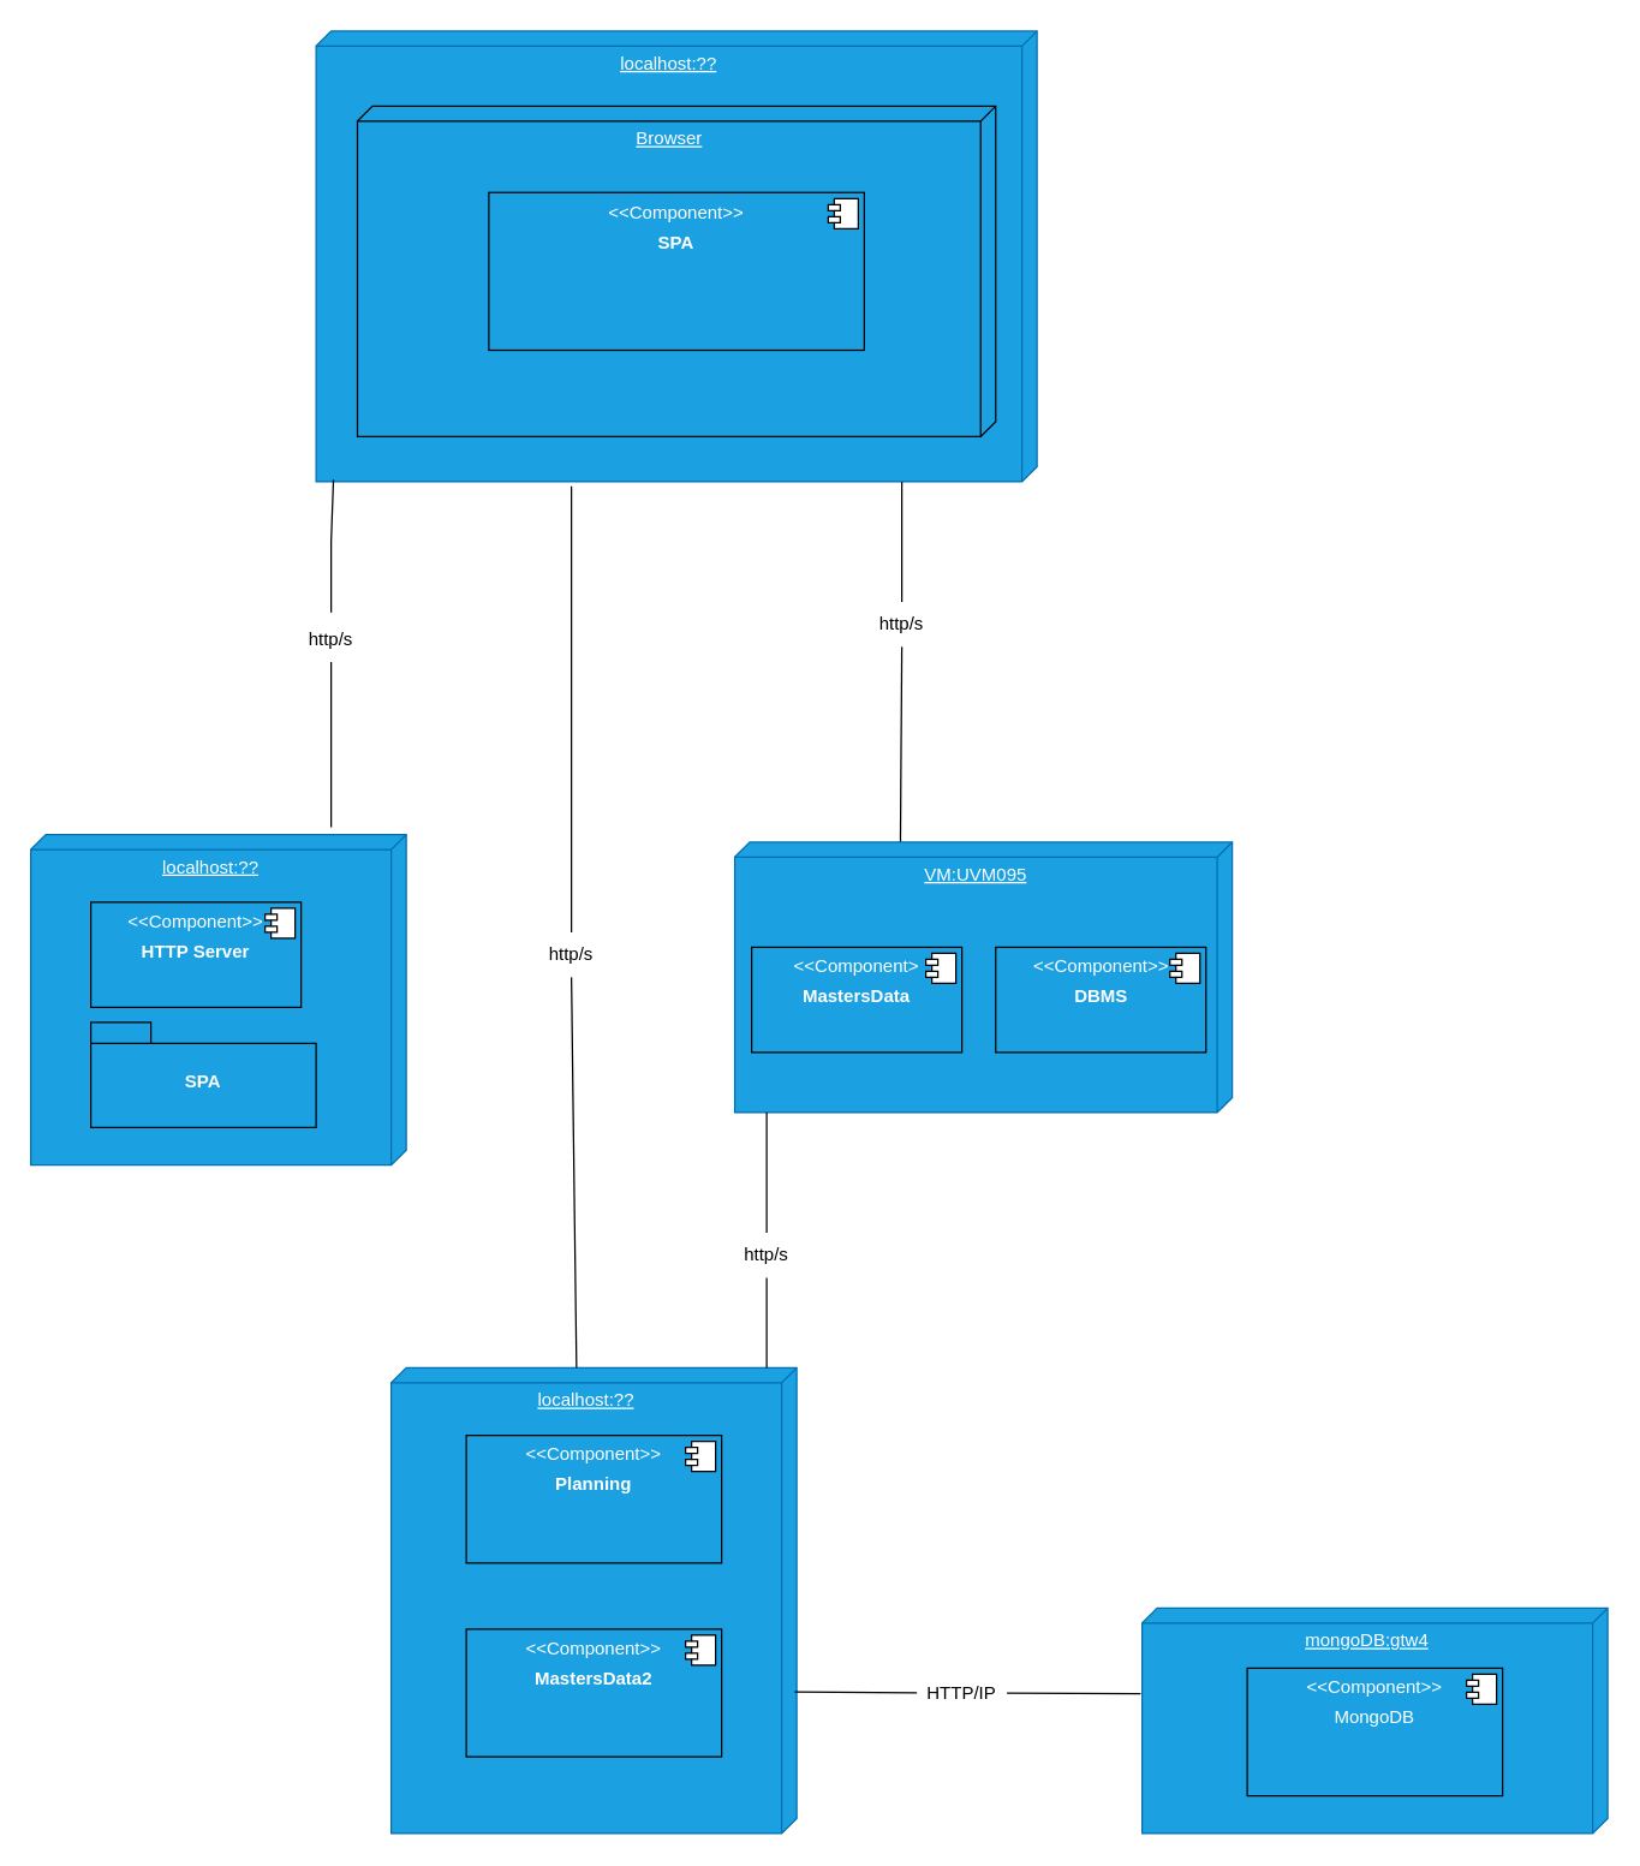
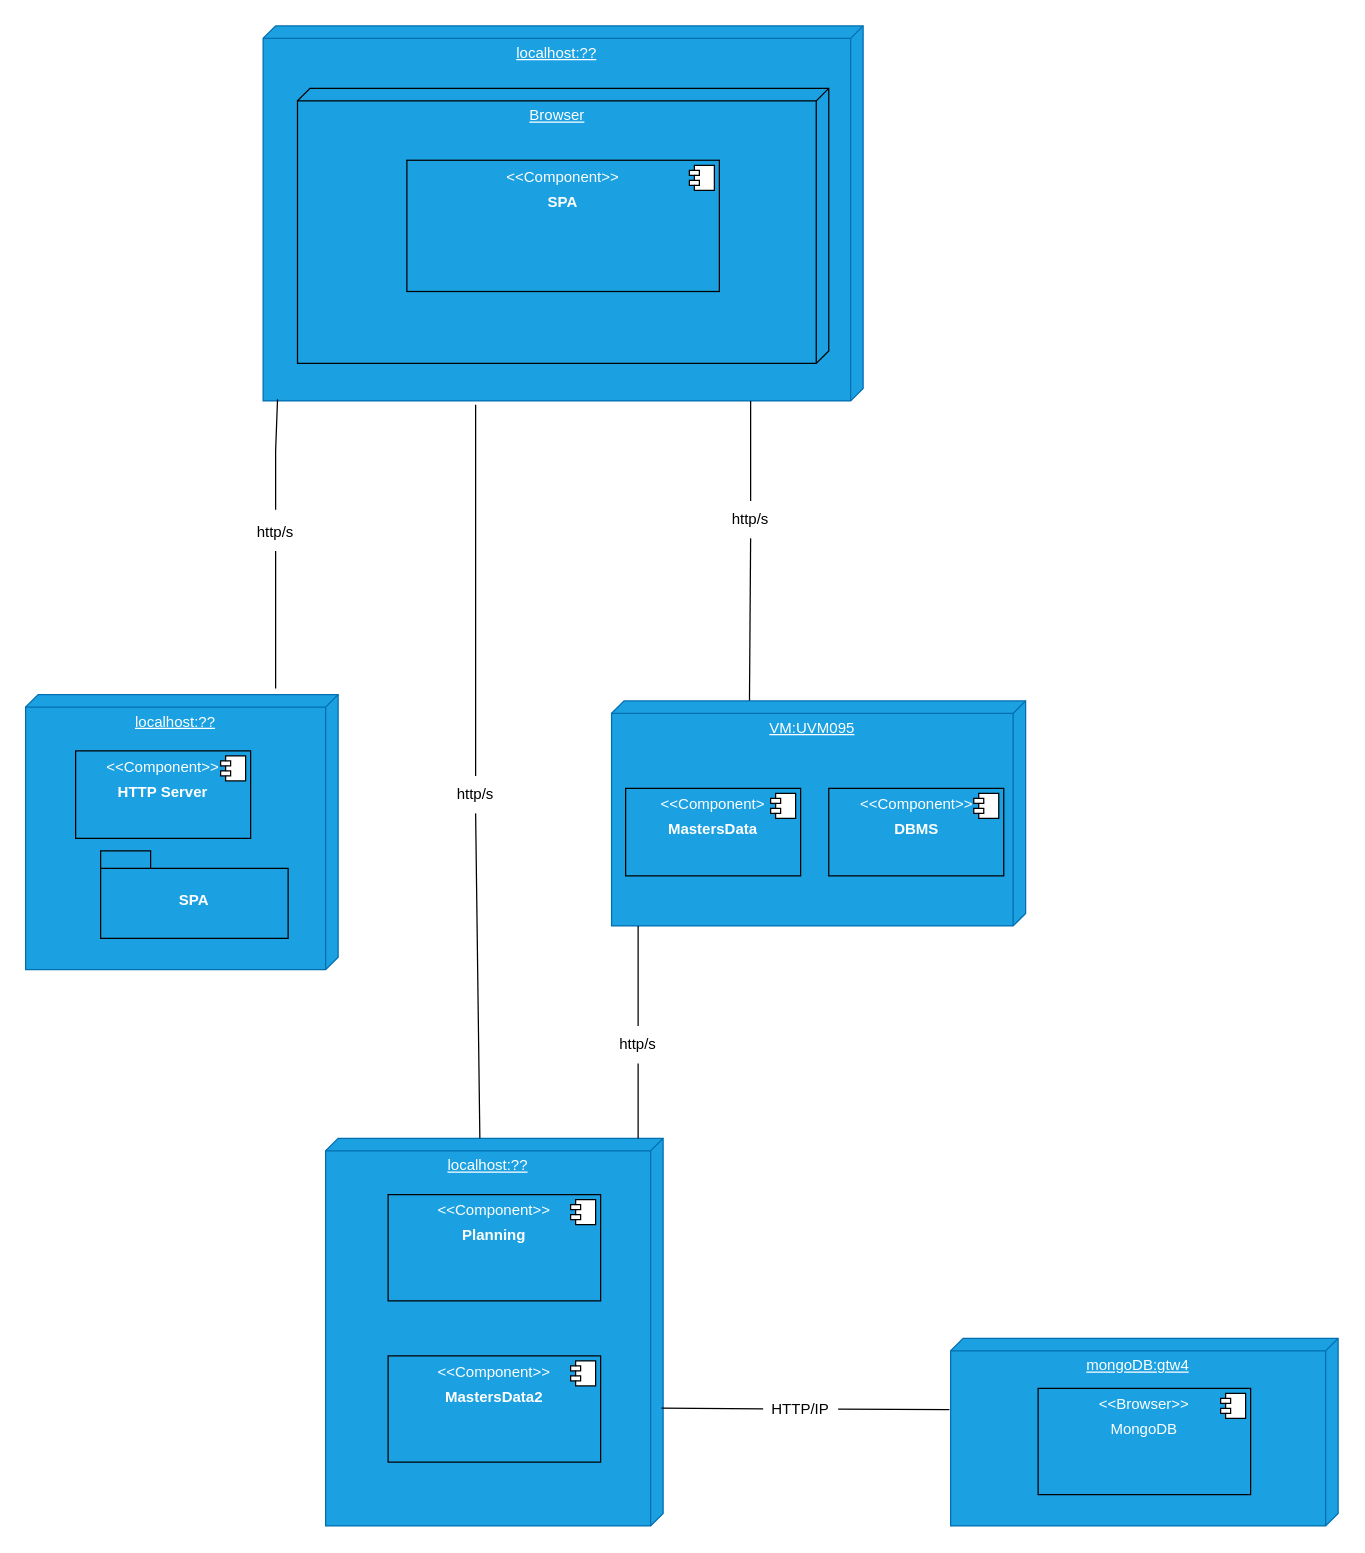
  <mxCell id="0" />
  <mxCell id="1" parent="0" />
  <mxCell id="2" value="localhost:??" style="verticalAlign=top;align=center;spacingTop=8;spacingLeft=2;spacingRight=12;shape=cube;size=10;direction=south;fontStyle=4;html=1;whiteSpace=wrap;fillColor=#1ba1e2;fontColor=#ffffff;strokeColor=#006EAF;" parent="1" vertex="1"><mxGeometry x="210" y="20" width="480" height="300" as="geometry" /></mxCell>
  <mxCell id="3" value="localhost:??" style="verticalAlign=top;align=center;spacingTop=8;spacingLeft=2;spacingRight=12;shape=cube;size=10;direction=south;fontStyle=4;html=1;whiteSpace=wrap;fillColor=#1ba1e2;fontColor=#ffffff;strokeColor=#006EAF;" parent="1" vertex="1"><mxGeometry x="260" y="910" width="270" height="310" as="geometry" /></mxCell>
  <mxCell id="4" value="localhost:??" style="verticalAlign=top;align=center;spacingTop=8;spacingLeft=2;spacingRight=12;shape=cube;size=10;direction=south;fontStyle=4;html=1;whiteSpace=wrap;fillColor=#1ba1e2;fontColor=#ffffff;strokeColor=#006EAF;" parent="1" vertex="1"><mxGeometry y="555" width="250" height="220" as="geometry" x="20" /></mxCell>
  <mxCell id="5" value="&lt;p style=&quot;margin:0px;margin-top:6px;text-align:center;&quot;&gt;&amp;lt;&amp;lt;Component&amp;gt;&amp;gt;&lt;/p&gt;&lt;p style=&quot;margin:0px;margin-top:6px;text-align:center;&quot;&gt;&lt;b&gt;Planning&lt;/b&gt;&lt;/p&gt;" style="align=left;overflow=fill;html=1;dropTarget=0;whiteSpace=wrap;fillColor=#1ba1e2;fontColor=#ffffff;strokeColor=default;" parent="1" vertex="1"><mxGeometry x="310" y="955" width="170" height="85" as="geometry" /></mxCell>
  <mxCell id="6" value="" style="shape=component;jettyWidth=8;jettyHeight=4;" parent="5" vertex="1"><mxGeometry x="1" width="20" height="20" relative="1" as="geometry"><mxPoint x="-24" y="4" as="offset" /></mxGeometry></mxCell>
  <mxCell id="7" value="http/s" style="text;html=1;align=center;verticalAlign=middle;whiteSpace=wrap;rounded=0;" parent="1" vertex="1"><mxGeometry x="570" y="400" width="60" height="30" as="geometry" /></mxCell>
  <mxCell id="8" value="" style="endArrow=none;html=1;rounded=0;" parent="1" edge="1"><mxGeometry width="50" height="50" relative="1" as="geometry"><mxPoint x="600" y="400" as="sourcePoint" /><mxPoint x="600" y="320" as="targetPoint" /></mxGeometry></mxCell>
  <mxCell id="9" value="" style="endArrow=none;html=1;rounded=0;entryX=0.5;entryY=1;entryDx=0;entryDy=0;exitX=0.017;exitY=0.667;exitDx=0;exitDy=0;exitPerimeter=0;" parent="1" source="16" target="7" edge="1"><mxGeometry width="50" height="50" relative="1" as="geometry"><mxPoint x="600" y="550" as="sourcePoint" /><mxPoint x="499.5" y="440" as="targetPoint" /></mxGeometry></mxCell>
  <mxCell id="10" value="&lt;p style=&quot;margin:0px;margin-top:6px;text-align:center;&quot;&gt;&amp;lt;&amp;lt;Component&amp;gt;&amp;gt;&lt;/p&gt;&lt;p style=&quot;margin:0px;margin-top:6px;text-align:center;&quot;&gt;&lt;b&gt;HTTP Server&lt;/b&gt;&lt;/p&gt;" style="align=left;overflow=fill;html=1;dropTarget=0;whiteSpace=wrap;fillColor=#1ba1e2;fontColor=#ffffff;strokeColor=default;" parent="1" vertex="1"><mxGeometry x="60" y="600" width="140" height="70" as="geometry" /></mxCell>
  <mxCell id="11" value="" style="shape=component;jettyWidth=8;jettyHeight=4;" parent="10" vertex="1"><mxGeometry x="1" width="20" height="20" relative="1" as="geometry"><mxPoint x="-24" y="4" as="offset" /></mxGeometry></mxCell>
- <mxCell id="12" value="SPA" style="shape=folder;fontStyle=1;spacingTop=10;tabWidth=40;tabHeight=14;tabPosition=left;html=1;whiteSpace=wrap;fillColor=#1ba1e2;fontColor=#ffffff;strokeColor=default;" parent="1" vertex="1"><mxGeometry x="60" y="680" width="150" height="70" as="geometry" /></mxCell>
+ <mxCell id="12" value="SPA" style="shape=folder;fontStyle=1;spacingTop=10;tabWidth=40;tabHeight=14;tabPosition=left;html=1;whiteSpace=wrap;fillColor=#1ba1e2;fontColor=#ffffff;strokeColor=default;" parent="1" vertex="1"><mxGeometry x="80" y="680" width="150" height="70" as="geometry" /></mxCell>
  <mxCell id="13" value="" style="endArrow=none;html=1;rounded=0;entryX=0.996;entryY=0.976;entryDx=0;entryDy=0;entryPerimeter=0;" parent="1" target="2" edge="1"><mxGeometry width="50" height="50" relative="1" as="geometry"><mxPoint x="220" y="407" as="sourcePoint" /><mxPoint x="350" y="320" as="targetPoint" /><Array as="points"><mxPoint x="220" y="360" /></Array></mxGeometry></mxCell>
  <mxCell id="14" value="http/s" style="text;html=1;align=center;verticalAlign=middle;whiteSpace=wrap;rounded=0;" parent="1" vertex="1"><mxGeometry x="190" y="410" width="60" height="30" as="geometry" /></mxCell>
  <mxCell id="15" value="" style="endArrow=none;html=1;rounded=0;entryX=0.5;entryY=1;entryDx=0;entryDy=0;" parent="1" target="14" edge="1"><mxGeometry width="50" height="50" relative="1" as="geometry"><mxPoint x="220" y="550" as="sourcePoint" /><mxPoint x="349.5" y="440" as="targetPoint" /></mxGeometry></mxCell>
  <mxCell id="16" value="VM:UVM095" style="verticalAlign=top;align=center;spacingTop=8;spacingLeft=2;spacingRight=12;shape=cube;size=10;direction=south;fontStyle=4;html=1;whiteSpace=wrap;fillColor=#1ba1e2;fontColor=#ffffff;strokeColor=#006EAF;" parent="1" vertex="1"><mxGeometry x="488.75" y="560" width="331.25" height="180" as="geometry" /></mxCell>
  <mxCell id="17" value="&lt;p style=&quot;margin:0px;margin-top:6px;text-align:center;&quot;&gt;&amp;lt;&amp;lt;Component&amp;gt;&lt;/p&gt;&lt;p style=&quot;margin:0px;margin-top:6px;text-align:center;&quot;&gt;&lt;b&gt;MastersData&lt;/b&gt;&lt;/p&gt;" style="align=left;overflow=fill;html=1;dropTarget=0;whiteSpace=wrap;fillColor=#1ba1e2;fontColor=#ffffff;strokeColor=default;" parent="1" vertex="1"><mxGeometry x="500" y="630" width="140" height="70" as="geometry" /></mxCell>
  <mxCell id="18" value="" style="shape=component;jettyWidth=8;jettyHeight=4;" parent="17" vertex="1"><mxGeometry x="1" width="20" height="20" relative="1" as="geometry"><mxPoint x="-24" y="4" as="offset" /></mxGeometry></mxCell>
  <mxCell id="19" value="&lt;p style=&quot;margin:0px;margin-top:6px;text-align:center;&quot;&gt;&amp;lt;&amp;lt;Component&amp;gt;&amp;gt;&lt;/p&gt;&lt;p style=&quot;margin:0px;margin-top:6px;text-align:center;&quot;&gt;&lt;b&gt;DBMS&lt;/b&gt;&lt;/p&gt;" style="align=left;overflow=fill;html=1;dropTarget=0;whiteSpace=wrap;fillColor=#1ba1e2;fontColor=#ffffff;strokeColor=default;" parent="1" vertex="1"><mxGeometry x="662.5" y="630" width="140" height="70" as="geometry" /></mxCell>
  <mxCell id="20" value="" style="shape=component;jettyWidth=8;jettyHeight=4;" parent="19" vertex="1"><mxGeometry x="1" width="20" height="20" relative="1" as="geometry"><mxPoint x="-24" y="4" as="offset" /></mxGeometry></mxCell>
  <mxCell id="21" value="Browser" style="verticalAlign=top;align=center;spacingTop=8;spacingLeft=2;spacingRight=12;shape=cube;size=10;direction=south;fontStyle=4;html=1;whiteSpace=wrap;fillColor=#1ba1e2;fontColor=#ffffff;strokeColor=default;" parent="1" vertex="1"><mxGeometry x="237.5" y="70" width="425" height="220" as="geometry" /></mxCell>
  <mxCell id="22" value="&lt;p style=&quot;margin:0px;margin-top:6px;text-align:center;&quot;&gt;&amp;lt;&amp;lt;Component&amp;gt;&amp;gt;&lt;/p&gt;&lt;p style=&quot;margin:0px;margin-top:6px;text-align:center;&quot;&gt;&lt;b&gt;SPA&lt;/b&gt;&lt;/p&gt;" style="align=left;overflow=fill;html=1;dropTarget=0;whiteSpace=wrap;fillColor=#1ba1e2;fontColor=#ffffff;strokeColor=default;" parent="1" vertex="1"><mxGeometry x="325" y="127.5" width="250" height="105" as="geometry" /></mxCell>
  <mxCell id="23" value="" style="shape=component;jettyWidth=8;jettyHeight=4;" parent="22" vertex="1"><mxGeometry x="1" width="20" height="20" relative="1" as="geometry"><mxPoint x="-24" y="4" as="offset" /></mxGeometry></mxCell>
  <mxCell id="24" value="http/s" style="text;html=1;align=center;verticalAlign=middle;whiteSpace=wrap;rounded=0;" parent="1" vertex="1"><mxGeometry x="350" y="620" width="60" height="30" as="geometry" /></mxCell>
  <mxCell id="25" value="" style="endArrow=none;html=1;rounded=0;exitX=0.5;exitY=0;exitDx=0;exitDy=0;" parent="1" source="24" edge="1"><mxGeometry width="50" height="50" relative="1" as="geometry"><mxPoint x="613.97" y="410.96" as="sourcePoint" /><mxPoint x="380" y="323" as="targetPoint" /></mxGeometry></mxCell>
  <mxCell id="26" value="" style="endArrow=none;html=1;rounded=0;entryX=0.5;entryY=1;entryDx=0;entryDy=0;exitX=0;exitY=0.543;exitDx=0;exitDy=0;exitPerimeter=0;" parent="1" source="3" target="24" edge="1"><mxGeometry width="50" height="50" relative="1" as="geometry"><mxPoint x="379.995" y="820" as="sourcePoint" /><mxPoint x="513.47" y="450.96" as="targetPoint" /></mxGeometry></mxCell>
  <mxCell id="27" value="" style="endArrow=none;html=1;rounded=0;exitX=0.5;exitY=0;exitDx=0;exitDy=0;" parent="1" source="28" edge="1"><mxGeometry width="50" height="50" relative="1" as="geometry"><mxPoint x="510" y="770" as="sourcePoint" /><mxPoint x="510" y="740" as="targetPoint" /></mxGeometry></mxCell>
  <mxCell id="28" value="http/s" style="text;html=1;align=center;verticalAlign=middle;whiteSpace=wrap;rounded=0;" parent="1" vertex="1"><mxGeometry x="480" y="820" width="60" height="30" as="geometry" /></mxCell>
  <mxCell id="29" value="" style="endArrow=none;html=1;rounded=0;exitX=0.5;exitY=1;exitDx=0;exitDy=0;" parent="1" source="28" edge="1"><mxGeometry width="50" height="50" relative="1" as="geometry"><mxPoint x="510" y="790" as="sourcePoint" /><mxPoint x="510" y="910" as="targetPoint" /></mxGeometry></mxCell>
  <mxCell id="30" value="&lt;p style=&quot;margin:0px;margin-top:6px;text-align:center;&quot;&gt;&amp;lt;&amp;lt;Component&amp;gt;&amp;gt;&lt;/p&gt;&lt;p style=&quot;margin:0px;margin-top:6px;text-align:center;&quot;&gt;&lt;b&gt;MastersData2&lt;/b&gt;&lt;/p&gt;" style="align=left;overflow=fill;html=1;dropTarget=0;whiteSpace=wrap;fillColor=#1ba1e2;fontColor=#ffffff;strokeColor=default;" vertex="1" parent="1"><mxGeometry x="310" y="1084" width="170" height="85" as="geometry" /></mxCell>
  <mxCell id="31" value="" style="shape=component;jettyWidth=8;jettyHeight=4;" vertex="1" parent="30"><mxGeometry x="1" width="20" height="20" relative="1" as="geometry"><mxPoint x="-24" y="4" as="offset" /></mxGeometry></mxCell>
  <mxCell id="32" value="mongoDB:gtw4" style="verticalAlign=top;align=center;spacingTop=8;spacingLeft=2;spacingRight=12;shape=cube;size=10;direction=south;fontStyle=4;html=1;whiteSpace=wrap;fillColor=#1ba1e2;fontColor=#ffffff;strokeColor=#006EAF;" vertex="1" parent="1"><mxGeometry x="760" y="1070" width="310" height="150" as="geometry" /></mxCell>
- <mxCell id="33" value="&lt;p style=&quot;margin:0px;margin-top:6px;text-align:center;&quot;&gt;&amp;lt;&amp;lt;Component&amp;gt;&amp;gt;&lt;/p&gt;&lt;p style=&quot;margin:0px;margin-top:6px;text-align:center;&quot;&gt;MongoDB&lt;/p&gt;" style="align=left;overflow=fill;html=1;dropTarget=0;whiteSpace=wrap;fillColor=#1ba1e2;fontColor=#ffffff;strokeColor=default;" vertex="1" parent="1"><mxGeometry x="830" y="1110" width="170" height="85" as="geometry" /></mxCell>
+ <mxCell id="33" value="&lt;p style=&quot;margin:0px;margin-top:6px;text-align:center;&quot;&gt;&amp;lt;&amp;lt;Browser&amp;gt;&amp;gt;&lt;/p&gt;&lt;p style=&quot;margin:0px;margin-top:6px;text-align:center;&quot;&gt;MongoDB&lt;/p&gt;" style="align=left;overflow=fill;html=1;dropTarget=0;whiteSpace=wrap;fillColor=#1ba1e2;fontColor=#ffffff;strokeColor=default;" vertex="1" parent="1"><mxGeometry x="830" y="1110" width="170" height="85" as="geometry" /></mxCell>
  <mxCell id="34" value="" style="shape=component;jettyWidth=8;jettyHeight=4;" vertex="1" parent="33"><mxGeometry x="1" width="20" height="20" relative="1" as="geometry"><mxPoint x="-24" y="4" as="offset" /></mxGeometry></mxCell>
  <mxCell id="35" value="" style="endArrow=none;html=1;rounded=0;entryX=0.696;entryY=0.005;entryDx=0;entryDy=0;entryPerimeter=0;" edge="1" parent="1" source="36" target="3"><mxGeometry width="50" height="50" relative="1" as="geometry"><mxPoint x="580" y="1128" as="sourcePoint" /><mxPoint x="518" y="920" as="targetPoint" /></mxGeometry></mxCell>
  <mxCell id="36" value="HTTP/IP" style="text;html=1;align=center;verticalAlign=middle;whiteSpace=wrap;rounded=0;" vertex="1" parent="1"><mxGeometry x="610" y="1111.5" width="60" height="30" as="geometry" /></mxCell>
  <mxCell id="37" value="" style="endArrow=none;html=1;rounded=0;entryX=1;entryY=0.5;entryDx=0;entryDy=0;" edge="1" parent="1" target="36"><mxGeometry width="50" height="50" relative="1" as="geometry"><mxPoint x="759" y="1127" as="sourcePoint" /><mxPoint x="539" y="1136" as="targetPoint" /></mxGeometry></mxCell>
